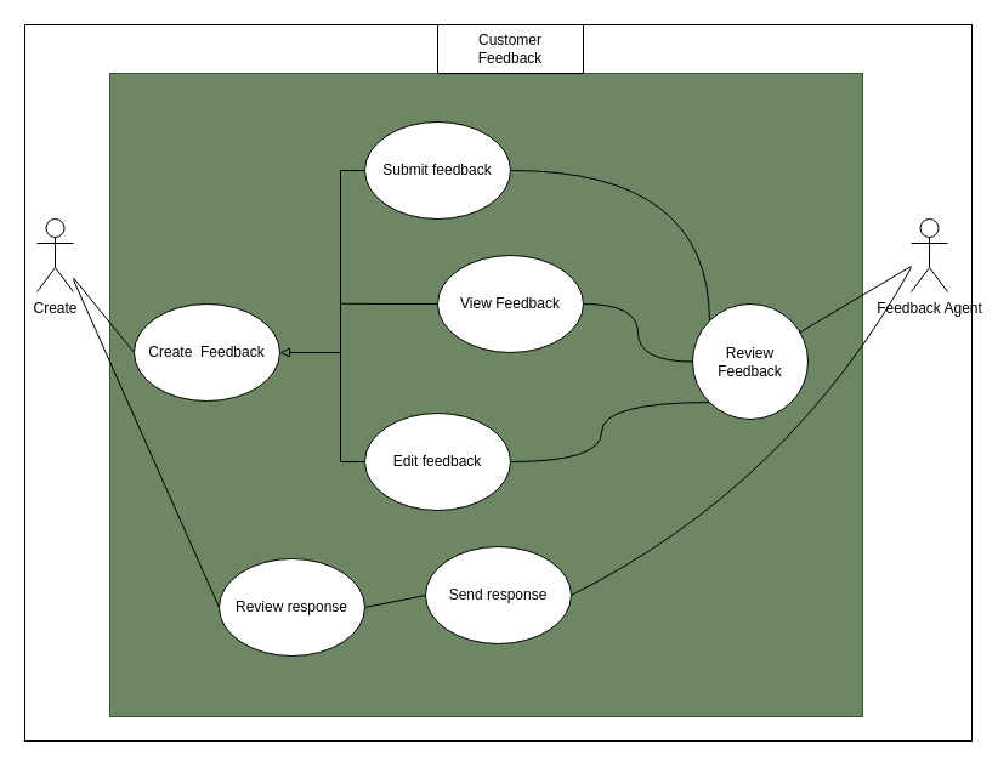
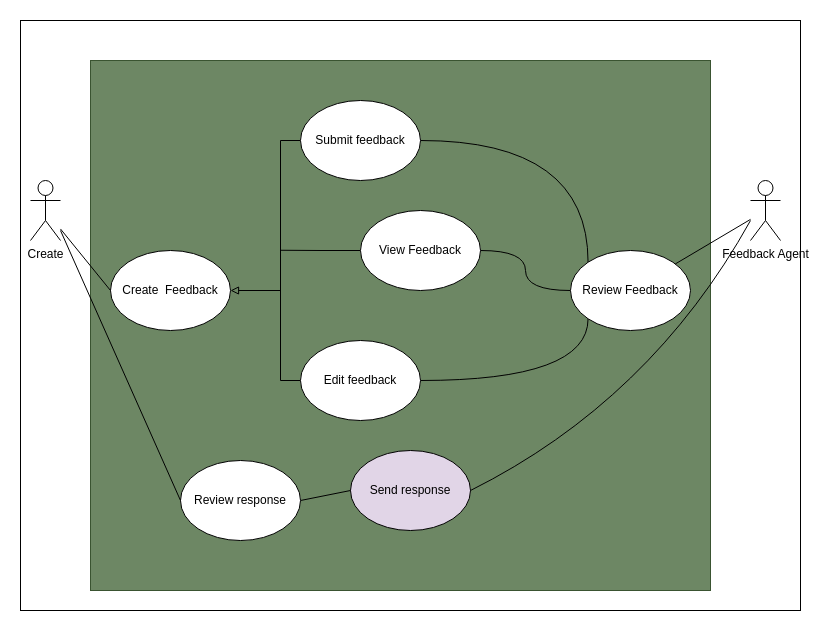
  <mxCell id="0" />
  <mxCell id="1" parent="0" />
  <mxCell id="2" value="" style="rounded=0;whiteSpace=wrap;html=1;" vertex="1" parent="1"><mxGeometry x="20" width="780" height="590" as="geometry" y="20" /></mxCell>
  <mxCell id="3" value="" style="rounded=0;whiteSpace=wrap;html=1;fillColor=#6d8764;fontColor=#ffffff;strokeColor=#3A5431;" vertex="1" parent="1"><mxGeometry x="90" y="60" width="620" height="530" as="geometry" /></mxCell>
- <mxCell id="4" value="Customer&lt;div&gt;Feedback&lt;/div&gt;" style="rounded=0;whiteSpace=wrap;html=1;" parent="1" vertex="1"><mxGeometry x="360" width="120" height="40" as="geometry" y="20" /></mxCell>
  <mxCell id="5" value="Create" style="shape=umlActor;verticalLabelPosition=bottom;verticalAlign=top;html=1;outlineConnect=0;" parent="1" vertex="1"><mxGeometry x="30" y="180" width="30" height="60" as="geometry" /></mxCell>
  <mxCell id="6" style="edgeStyle=orthogonalEdgeStyle;rounded=0;orthogonalLoop=1;jettySize=auto;html=1;exitX=0;exitY=0.5;exitDx=0;exitDy=0;entryX=0;entryY=0.5;entryDx=0;entryDy=0;endArrow=none;startFill=0;" edge="1" parent="1" source="8" target="10"><mxGeometry relative="1" as="geometry" /></mxCell>
  <mxCell id="7" style="edgeStyle=orthogonalEdgeStyle;rounded=0;orthogonalLoop=1;jettySize=auto;html=1;exitX=1;exitY=0.5;exitDx=0;exitDy=0;entryX=0;entryY=0;entryDx=0;entryDy=0;curved=1;endArrow=none;startFill=0;" edge="1" parent="1" source="8" target="17"><mxGeometry relative="1" as="geometry" /></mxCell>
  <mxCell id="8" value="Submit feedback" style="ellipse;whiteSpace=wrap;html=1;" vertex="1" parent="1"><mxGeometry x="300" y="100" width="120" height="80" as="geometry" /></mxCell>
  <mxCell id="9" style="edgeStyle=orthogonalEdgeStyle;rounded=0;orthogonalLoop=1;jettySize=auto;html=1;exitX=1;exitY=0.5;exitDx=0;exitDy=0;entryX=0;entryY=1;entryDx=0;entryDy=0;curved=1;endArrow=none;startFill=0;" edge="1" parent="1" source="10" target="17"><mxGeometry relative="1" as="geometry" /></mxCell>
  <mxCell id="10" value="Edit feedback" style="ellipse;whiteSpace=wrap;html=1;" vertex="1" parent="1"><mxGeometry x="300" y="340" width="120" height="80" as="geometry" /></mxCell>
  <mxCell id="11" value="Create&amp;nbsp; Feedback" style="ellipse;whiteSpace=wrap;html=1;" vertex="1" parent="1"><mxGeometry x="110" y="250" width="120" height="80" as="geometry" /></mxCell>
  <mxCell id="12" style="edgeStyle=orthogonalEdgeStyle;rounded=0;orthogonalLoop=1;jettySize=auto;html=1;exitX=0;exitY=0.5;exitDx=0;exitDy=0;endArrow=none;startFill=0;" edge="1" parent="1" source="14"><mxGeometry relative="1" as="geometry"><mxPoint x="280" y="249.765" as="targetPoint" /></mxGeometry></mxCell>
  <mxCell id="13" style="edgeStyle=orthogonalEdgeStyle;rounded=0;orthogonalLoop=1;jettySize=auto;html=1;exitX=1;exitY=0.5;exitDx=0;exitDy=0;entryX=0;entryY=0.5;entryDx=0;entryDy=0;curved=1;endArrow=none;startFill=0;" edge="1" parent="1" source="14" target="17"><mxGeometry relative="1" as="geometry" /></mxCell>
  <mxCell id="14" value="View Feedback" style="ellipse;whiteSpace=wrap;html=1;" vertex="1" parent="1"><mxGeometry x="360" y="210" width="120" height="80" as="geometry" /></mxCell>
  <mxCell id="15" value="" style="endArrow=block;html=1;rounded=0;entryX=1;entryY=0.5;entryDx=0;entryDy=0;endFill=0;" edge="1" parent="1" target="11"><mxGeometry width="50" height="50" relative="1" as="geometry"><mxPoint x="280" y="290" as="sourcePoint" /><mxPoint x="410" y="260" as="targetPoint" /></mxGeometry></mxCell>
  <mxCell id="16" value="" style="endArrow=none;html=1;rounded=0;exitX=0;exitY=0.5;exitDx=0;exitDy=0;" edge="1" parent="1" source="11" target="5"><mxGeometry width="50" height="50" relative="1" as="geometry"><mxPoint x="360" y="310" as="sourcePoint" /><mxPoint x="410" y="260" as="targetPoint" /></mxGeometry></mxCell>
- <mxCell id="17" value="Review Feedback" style="ellipse;whiteSpace=wrap;html=1;" vertex="1" parent="1"><mxGeometry x="570" y="250" width="95" height="95" as="geometry" /></mxCell>
+ <mxCell id="17" value="Review Feedback" style="ellipse;whiteSpace=wrap;html=1;" vertex="1" parent="1"><mxGeometry x="570" y="250" width="120" height="80" as="geometry" /></mxCell>
  <mxCell id="18" value="Feedback Agent" style="shape=umlActor;verticalLabelPosition=bottom;verticalAlign=top;html=1;outlineConnect=0;" vertex="1" parent="1"><mxGeometry x="750" y="180" width="30" height="60" as="geometry" /></mxCell>
  <mxCell id="19" value="" style="endArrow=none;html=1;rounded=0;startFill=0;" edge="1" parent="1" source="18" target="17"><mxGeometry width="50" height="50" relative="1" as="geometry"><mxPoint x="360" y="310" as="sourcePoint" /><mxPoint x="410" y="260" as="targetPoint" /></mxGeometry></mxCell>
- <mxCell id="20" value="Send response" style="ellipse;whiteSpace=wrap;html=1;" vertex="1" parent="1"><mxGeometry x="350" y="450" width="120" height="80" as="geometry" /></mxCell>
+ <mxCell id="20" value="Send response" style="ellipse;whiteSpace=wrap;html=1;fillColor=#e1d5e7;" vertex="1" parent="1"><mxGeometry x="350" y="450" width="120" height="80" as="geometry" /></mxCell>
  <mxCell id="21" value="" style="endArrow=none;html=1;rounded=0;entryX=1;entryY=0.5;entryDx=0;entryDy=0;curved=1;" edge="1" parent="1" target="20"><mxGeometry width="50" height="50" relative="1" as="geometry"><mxPoint x="750" y="220" as="sourcePoint" /><mxPoint x="410" y="350" as="targetPoint" /><Array as="points"><mxPoint x="650" y="400" /></Array></mxGeometry></mxCell>
  <mxCell id="22" value="" style="endArrow=none;html=1;rounded=0;exitX=0;exitY=0.5;exitDx=0;exitDy=0;entryX=1;entryY=0.5;entryDx=0;entryDy=0;" edge="1" parent="1" source="20" target="23"><mxGeometry width="50" height="50" relative="1" as="geometry"><mxPoint x="360" y="400" as="sourcePoint" /><mxPoint x="410" y="350" as="targetPoint" /></mxGeometry></mxCell>
  <mxCell id="23" value="Review response" style="ellipse;whiteSpace=wrap;html=1;" vertex="1" parent="1"><mxGeometry x="180" y="460" width="120" height="80" as="geometry" /></mxCell>
  <mxCell id="24" value="" style="endArrow=none;html=1;rounded=0;exitX=0;exitY=0.5;exitDx=0;exitDy=0;" edge="1" parent="1" source="23"><mxGeometry width="50" height="50" relative="1" as="geometry"><mxPoint x="360" y="400" as="sourcePoint" /><mxPoint x="60" y="230" as="targetPoint" /></mxGeometry></mxCell>
